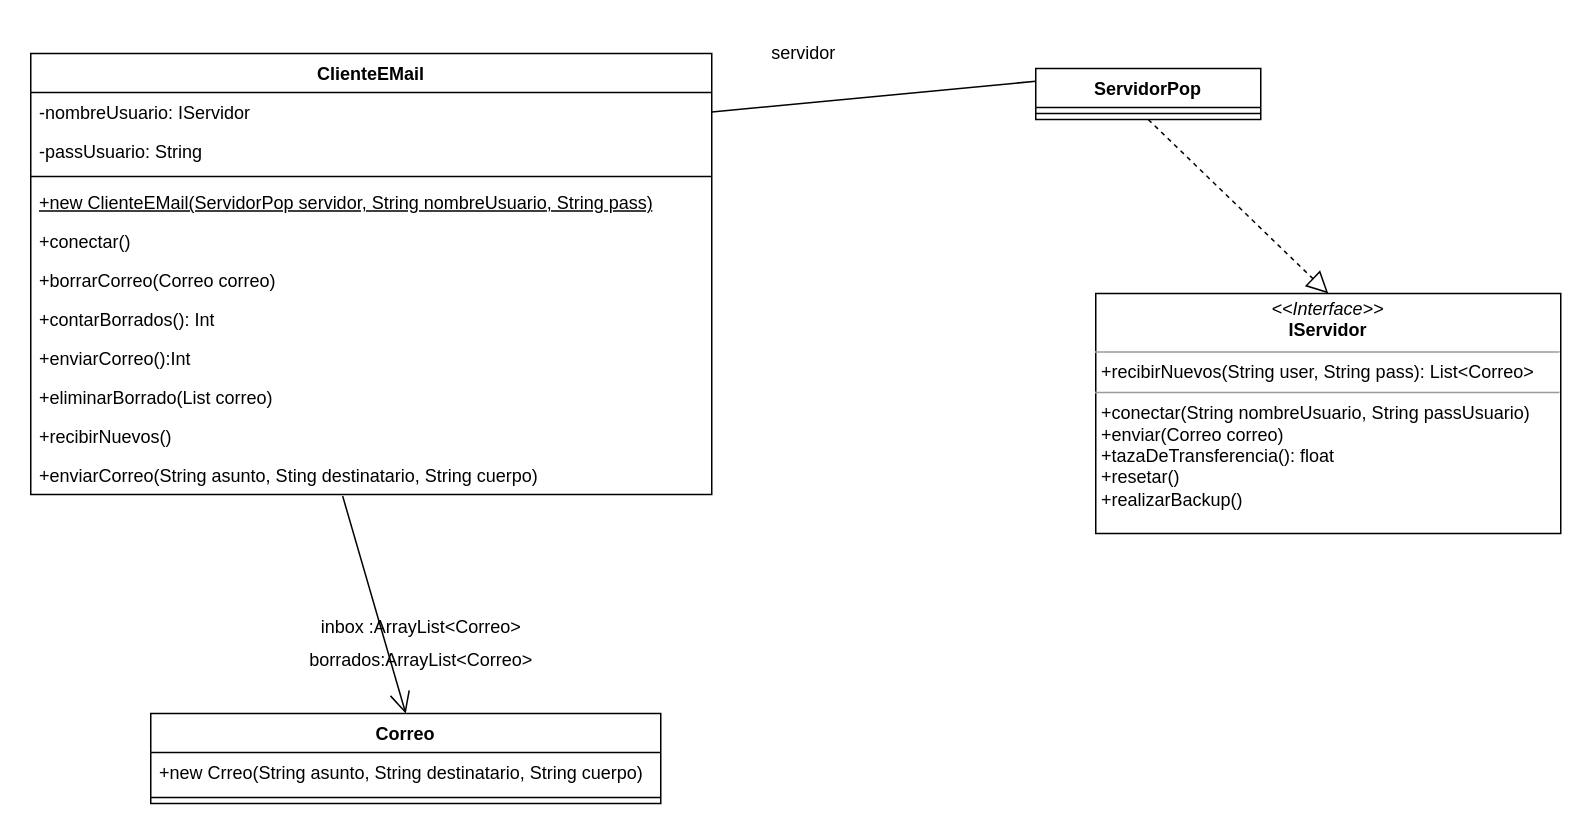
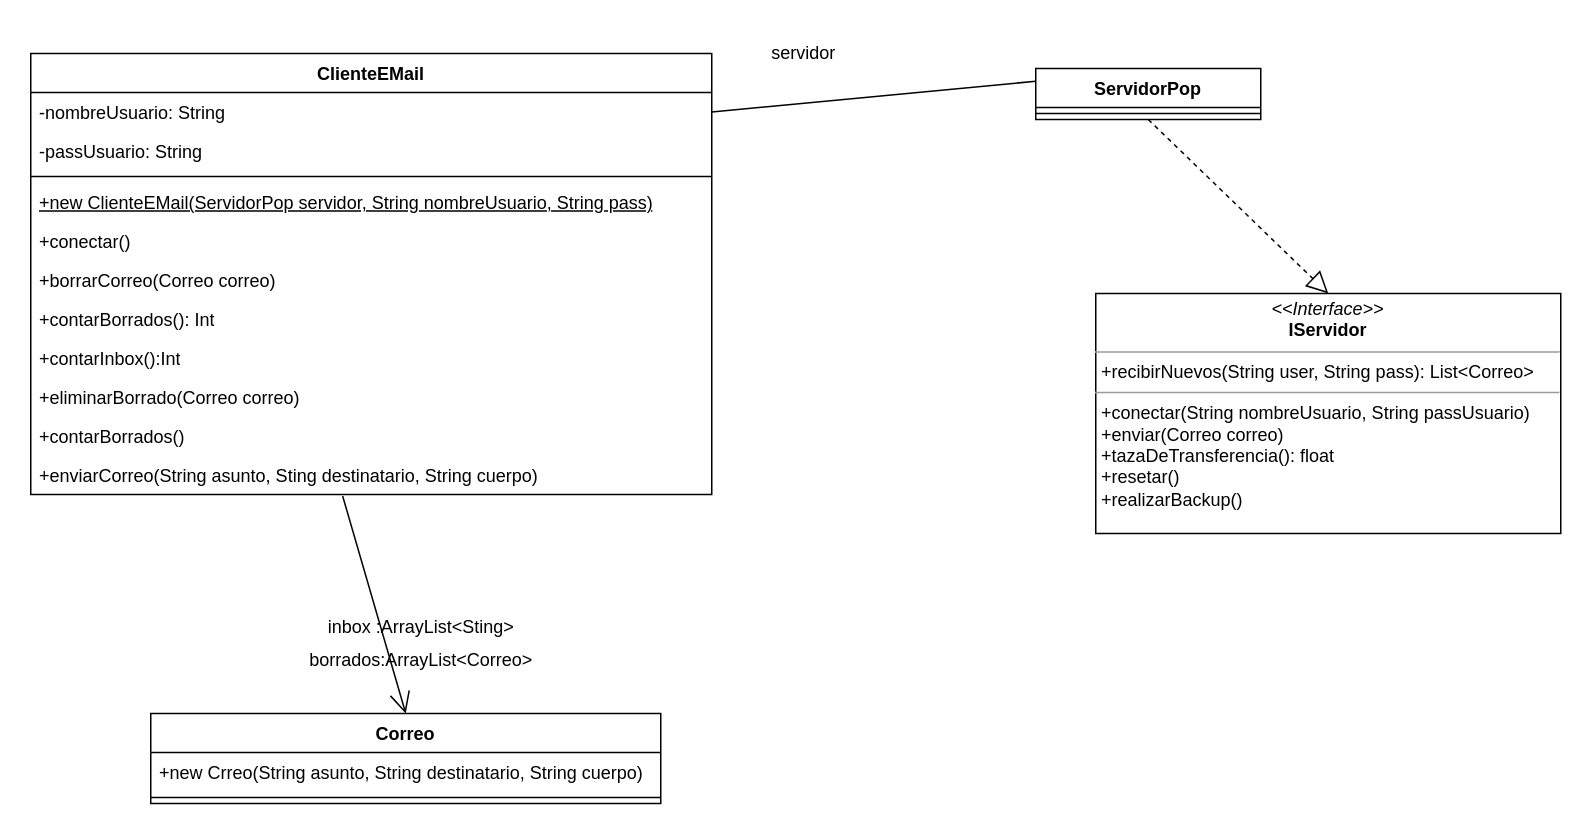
  <mxCell id="0" />
  <mxCell id="1" parent="0" />
  <mxCell id="2" value="ClienteEMail" style="swimlane;fontStyle=1;align=center;verticalAlign=top;childLayout=stackLayout;horizontal=1;startSize=26;horizontalStack=0;resizeParent=1;resizeParentMax=0;resizeLast=0;collapsible=1;marginBottom=0;whiteSpace=wrap;html=1;" vertex="1" parent="1"><mxGeometry x="20" y="35" width="454" height="294" as="geometry" /></mxCell>
- <mxCell id="3" value="-nombreUsuario: IServidor" style="text;strokeColor=none;fillColor=none;align=left;verticalAlign=top;spacingLeft=4;spacingRight=4;overflow=hidden;rotatable=0;points=[[0,0.5],[1,0.5]];portConstraint=eastwest;whiteSpace=wrap;html=1;" vertex="1" parent="2"><mxGeometry y="26" width="454" height="26" as="geometry" /></mxCell>
+ <mxCell id="3" value="-nombreUsuario: String" style="text;strokeColor=none;fillColor=none;align=left;verticalAlign=top;spacingLeft=4;spacingRight=4;overflow=hidden;rotatable=0;points=[[0,0.5],[1,0.5]];portConstraint=eastwest;whiteSpace=wrap;html=1;" vertex="1" parent="2"><mxGeometry y="26" width="454" height="26" as="geometry" /></mxCell>
  <mxCell id="4" value="-passUsuario: String" style="text;strokeColor=none;fillColor=none;align=left;verticalAlign=top;spacingLeft=4;spacingRight=4;overflow=hidden;rotatable=0;points=[[0,0.5],[1,0.5]];portConstraint=eastwest;whiteSpace=wrap;html=1;" vertex="1" parent="2"><mxGeometry y="52" width="454" height="26" as="geometry" /></mxCell>
  <mxCell id="5" value="" style="line;strokeWidth=1;fillColor=none;align=left;verticalAlign=middle;spacingTop=-1;spacingLeft=3;spacingRight=3;rotatable=0;labelPosition=right;points=[];portConstraint=eastwest;strokeColor=inherit;" vertex="1" parent="2"><mxGeometry y="78" width="454" height="8" as="geometry" /></mxCell>
  <mxCell id="6" value="&lt;u&gt;+new&amp;nbsp;ClienteEMail(ServidorPop servidor, String nombreUsuario, String pass)&lt;/u&gt;" style="text;strokeColor=none;fillColor=none;align=left;verticalAlign=top;spacingLeft=4;spacingRight=4;overflow=hidden;rotatable=0;points=[[0,0.5],[1,0.5]];portConstraint=eastwest;whiteSpace=wrap;html=1;" vertex="1" parent="2"><mxGeometry y="86" width="454" height="26" as="geometry" /></mxCell>
  <mxCell id="7" value="+conectar()" style="text;strokeColor=none;fillColor=none;align=left;verticalAlign=top;spacingLeft=4;spacingRight=4;overflow=hidden;rotatable=0;points=[[0,0.5],[1,0.5]];portConstraint=eastwest;whiteSpace=wrap;html=1;" vertex="1" parent="2"><mxGeometry y="112" width="454" height="26" as="geometry" /></mxCell>
  <mxCell id="8" value="+borrarCorreo(Correo correo)" style="text;strokeColor=none;fillColor=none;align=left;verticalAlign=top;spacingLeft=4;spacingRight=4;overflow=hidden;rotatable=0;points=[[0,0.5],[1,0.5]];portConstraint=eastwest;whiteSpace=wrap;html=1;" vertex="1" parent="2"><mxGeometry y="138" width="454" height="26" as="geometry" /></mxCell>
  <mxCell id="9" value="+contarBorrados(): Int" style="text;strokeColor=none;fillColor=none;align=left;verticalAlign=top;spacingLeft=4;spacingRight=4;overflow=hidden;rotatable=0;points=[[0,0.5],[1,0.5]];portConstraint=eastwest;whiteSpace=wrap;html=1;" vertex="1" parent="2"><mxGeometry y="164" width="454" height="26" as="geometry" /></mxCell>
- <mxCell id="10" value="+enviarCorreo():Int" style="text;strokeColor=none;fillColor=none;align=left;verticalAlign=top;spacingLeft=4;spacingRight=4;overflow=hidden;rotatable=0;points=[[0,0.5],[1,0.5]];portConstraint=eastwest;whiteSpace=wrap;html=1;" vertex="1" parent="2"><mxGeometry y="190" width="454" height="26" as="geometry" /></mxCell>
- <mxCell id="11" value="+eliminarBorrado(List correo)" style="text;strokeColor=none;fillColor=none;align=left;verticalAlign=top;spacingLeft=4;spacingRight=4;overflow=hidden;rotatable=0;points=[[0,0.5],[1,0.5]];portConstraint=eastwest;whiteSpace=wrap;html=1;" vertex="1" parent="2"><mxGeometry y="216" width="454" height="26" as="geometry" /></mxCell>
- <mxCell id="12" value="+recibirNuevos()" style="text;strokeColor=none;fillColor=none;align=left;verticalAlign=top;spacingLeft=4;spacingRight=4;overflow=hidden;rotatable=0;points=[[0,0.5],[1,0.5]];portConstraint=eastwest;whiteSpace=wrap;html=1;" vertex="1" parent="2"><mxGeometry y="242" width="454" height="26" as="geometry" /></mxCell>
+ <mxCell id="10" value="+contarInbox():Int" style="text;strokeColor=none;fillColor=none;align=left;verticalAlign=top;spacingLeft=4;spacingRight=4;overflow=hidden;rotatable=0;points=[[0,0.5],[1,0.5]];portConstraint=eastwest;whiteSpace=wrap;html=1;" vertex="1" parent="2"><mxGeometry y="190" width="454" height="26" as="geometry" /></mxCell>
+ <mxCell id="11" value="+eliminarBorrado(Correo correo)" style="text;strokeColor=none;fillColor=none;align=left;verticalAlign=top;spacingLeft=4;spacingRight=4;overflow=hidden;rotatable=0;points=[[0,0.5],[1,0.5]];portConstraint=eastwest;whiteSpace=wrap;html=1;" vertex="1" parent="2"><mxGeometry y="216" width="454" height="26" as="geometry" /></mxCell>
+ <mxCell id="12" value="+contarBorrados()" style="text;strokeColor=none;fillColor=none;align=left;verticalAlign=top;spacingLeft=4;spacingRight=4;overflow=hidden;rotatable=0;points=[[0,0.5],[1,0.5]];portConstraint=eastwest;whiteSpace=wrap;html=1;" vertex="1" parent="2"><mxGeometry y="242" width="454" height="26" as="geometry" /></mxCell>
  <mxCell id="13" value="+enviarCorreo(String asunto, Sting destinatario, String cuerpo)" style="text;strokeColor=none;fillColor=none;align=left;verticalAlign=top;spacingLeft=4;spacingRight=4;overflow=hidden;rotatable=0;points=[[0,0.5],[1,0.5]];portConstraint=eastwest;whiteSpace=wrap;html=1;" vertex="1" parent="2"><mxGeometry y="268" width="454" height="26" as="geometry" /></mxCell>
  <mxCell id="14" value="ServidorPop" style="swimlane;fontStyle=1;align=center;verticalAlign=top;childLayout=stackLayout;horizontal=1;startSize=26;horizontalStack=0;resizeParent=1;resizeParentMax=0;resizeLast=0;collapsible=1;marginBottom=0;whiteSpace=wrap;html=1;" vertex="1" parent="1"><mxGeometry x="690" y="45" width="150" height="34" as="geometry" /></mxCell>
  <mxCell id="15" value="" style="line;strokeWidth=1;fillColor=none;align=left;verticalAlign=middle;spacingTop=-1;spacingLeft=3;spacingRight=3;rotatable=0;labelPosition=right;points=[];portConstraint=eastwest;strokeColor=inherit;" vertex="1" parent="14"><mxGeometry y="26" width="150" height="8" as="geometry" /></mxCell>
  <mxCell id="16" value="" style="endArrow=none;endFill=1;endSize=12;html=1;rounded=0;entryX=0;entryY=0.25;entryDx=0;entryDy=0;exitX=1;exitY=0.5;exitDx=0;exitDy=0;" edge="1" parent="1" source="3" target="14"><mxGeometry width="160" relative="1" as="geometry"><mxPoint x="490" y="74" as="sourcePoint" /><mxPoint x="550" y="205" as="targetPoint" /></mxGeometry></mxCell>
  <mxCell id="17" value="servidor" style="text;html=1;align=center;verticalAlign=middle;resizable=0;points=[];autosize=1;strokeColor=none;fillColor=none;" vertex="1" parent="1"><mxGeometry x="500" y="20" width="70" height="30" as="geometry" /></mxCell>
  <mxCell id="18" value="&lt;p style=&quot;margin:0px;margin-top:4px;text-align:center;&quot;&gt;&lt;i&gt;&amp;lt;&amp;lt;Interface&amp;gt;&amp;gt;&lt;/i&gt;&lt;br&gt;&lt;b&gt;IServidor&lt;/b&gt;&lt;/p&gt;&lt;hr size=&quot;1&quot;&gt;&lt;p style=&quot;margin:0px;margin-left:4px;&quot;&gt;+recibirNuevos(String user, String pass): List&amp;lt;Correo&amp;gt;&lt;/p&gt;&lt;hr size=&quot;1&quot;&gt;&lt;p style=&quot;margin:0px;margin-left:4px;&quot;&gt;+conectar(String nombreUsuario, String passUsuario)&lt;/p&gt;&lt;p style=&quot;margin:0px;margin-left:4px;&quot;&gt;+enviar(Correo correo)&lt;/p&gt;&lt;p style=&quot;margin:0px;margin-left:4px;&quot;&gt;+tazaDeTransferencia(): float&lt;/p&gt;&lt;p style=&quot;margin:0px;margin-left:4px;&quot;&gt;+resetar()&lt;/p&gt;&lt;p style=&quot;margin:0px;margin-left:4px;&quot;&gt;+realizarBackup()&lt;/p&gt;" style="verticalAlign=top;align=left;overflow=fill;fontSize=12;fontFamily=Helvetica;html=1;whiteSpace=wrap;" vertex="1" parent="1"><mxGeometry x="730" y="195" width="310" height="160" as="geometry" /></mxCell>
  <mxCell id="19" value="" style="endArrow=block;dashed=1;endFill=0;endSize=12;html=1;rounded=0;entryX=0.5;entryY=0;entryDx=0;entryDy=0;exitX=0.5;exitY=1;exitDx=0;exitDy=0;" edge="1" parent="1" source="14" target="18"><mxGeometry width="160" relative="1" as="geometry"><mxPoint x="769.95" y="130.012" as="sourcePoint" /><mxPoint x="550" y="205" as="targetPoint" /></mxGeometry></mxCell>
  <mxCell id="20" value="Correo" style="swimlane;fontStyle=1;align=center;verticalAlign=top;childLayout=stackLayout;horizontal=1;startSize=26;horizontalStack=0;resizeParent=1;resizeParentMax=0;resizeLast=0;collapsible=1;marginBottom=0;whiteSpace=wrap;html=1;" vertex="1" parent="1"><mxGeometry x="100" y="475" width="340" height="60" as="geometry" /></mxCell>
  <mxCell id="21" value="+new Crreo(String asunto, String destinatario, String cuerpo)" style="text;strokeColor=none;fillColor=none;align=left;verticalAlign=top;spacingLeft=4;spacingRight=4;overflow=hidden;rotatable=0;points=[[0,0.5],[1,0.5]];portConstraint=eastwest;whiteSpace=wrap;html=1;" vertex="1" parent="20"><mxGeometry y="26" width="340" height="26" as="geometry" /></mxCell>
  <mxCell id="22" value="" style="line;strokeWidth=1;fillColor=none;align=left;verticalAlign=middle;spacingTop=-1;spacingLeft=3;spacingRight=3;rotatable=0;labelPosition=right;points=[];portConstraint=eastwest;strokeColor=inherit;" vertex="1" parent="20"><mxGeometry y="52" width="340" height="8" as="geometry" /></mxCell>
  <mxCell id="23" value="" style="endArrow=open;endFill=1;endSize=12;html=1;rounded=0;exitX=0.458;exitY=1.038;exitDx=0;exitDy=0;exitPerimeter=0;entryX=0.5;entryY=0;entryDx=0;entryDy=0;" edge="1" parent="1" source="13" target="20"><mxGeometry width="160" relative="1" as="geometry"><mxPoint x="420" y="305" as="sourcePoint" /><mxPoint x="580" y="305" as="targetPoint" /></mxGeometry></mxCell>
- <mxCell id="24" value="inbox :ArrayList&amp;lt;Correo&amp;gt;" style="text;html=1;align=center;verticalAlign=middle;resizable=0;points=[];autosize=1;strokeColor=none;fillColor=none;" vertex="1" parent="1"><mxGeometry x="200" y="403" width="160" height="30" as="geometry" /></mxCell>
+ <mxCell id="24" value="inbox :ArrayList&amp;lt;Sting&amp;gt;" style="text;html=1;align=center;verticalAlign=middle;resizable=0;points=[];autosize=1;strokeColor=none;fillColor=none;" vertex="1" parent="1"><mxGeometry x="200" y="403" width="160" height="30" as="geometry" /></mxCell>
  <mxCell id="25" value="borrados:ArrayList&amp;lt;Correo&amp;gt;" style="text;html=1;align=center;verticalAlign=middle;resizable=0;points=[];autosize=1;strokeColor=none;fillColor=none;" vertex="1" parent="1"><mxGeometry x="195" y="425" width="170" height="30" as="geometry" /></mxCell>
